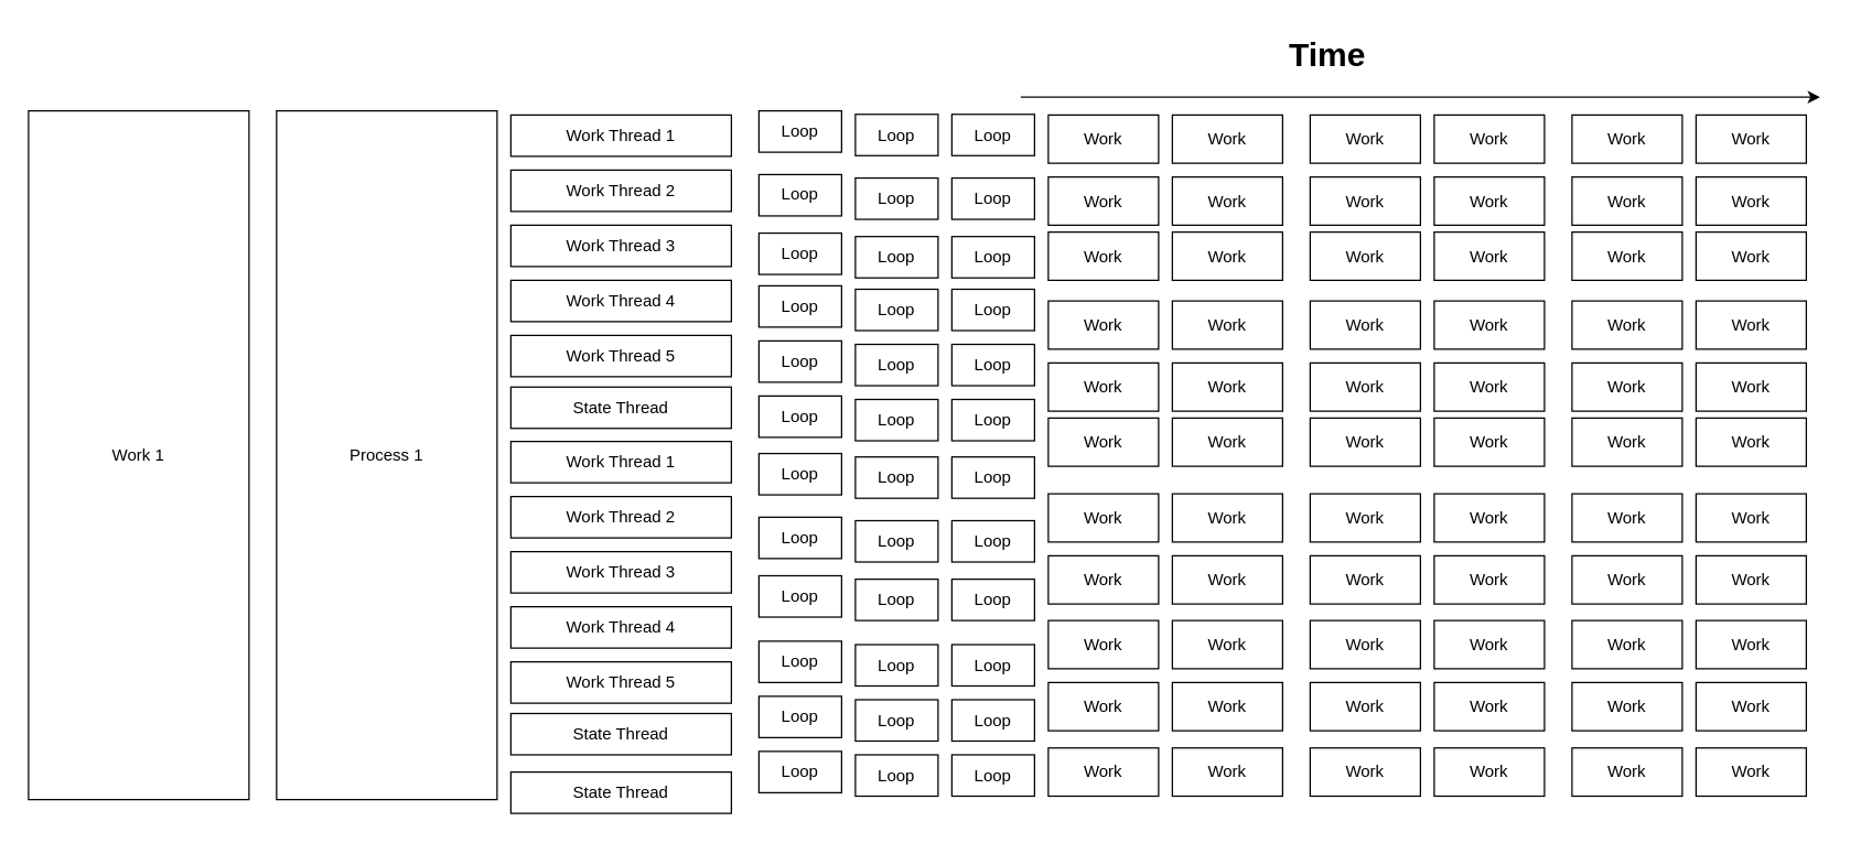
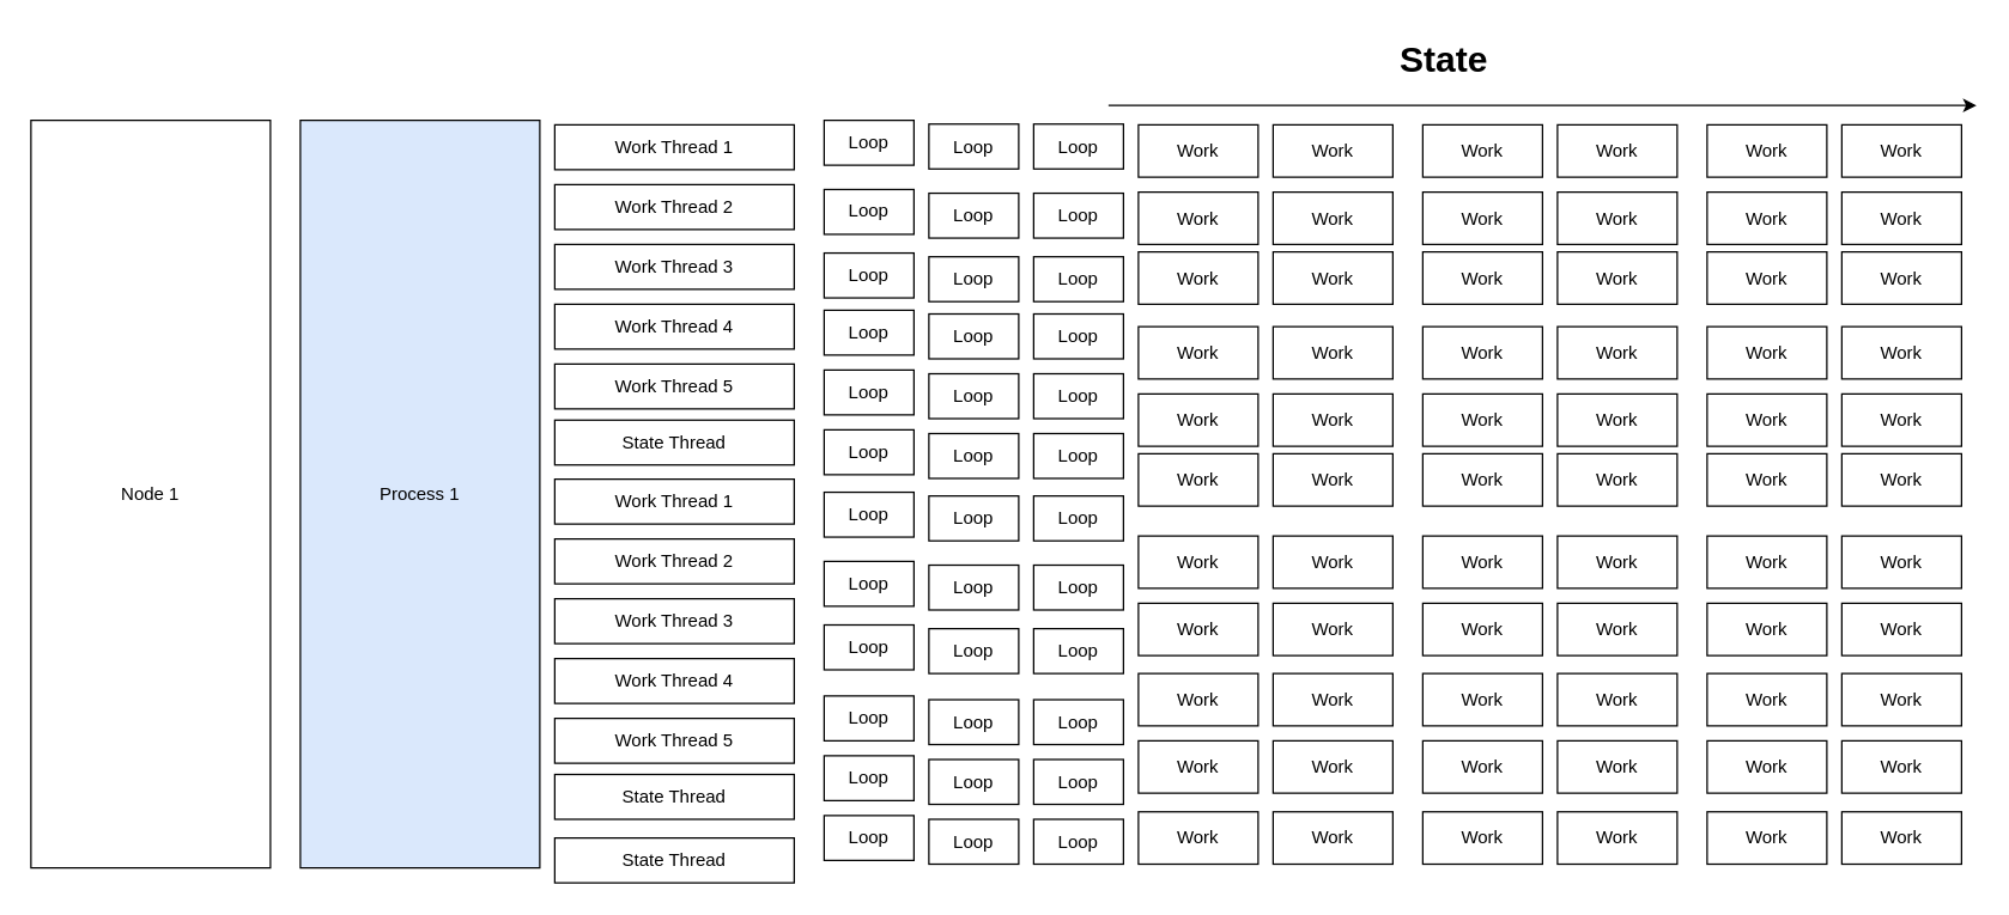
  <mxCell id="0" />
  <mxCell id="1" parent="0" />
- <mxCell id="2" value="Process 1" style="rounded=0;whiteSpace=wrap;html=1;" parent="1" vertex="1"><mxGeometry x="200" y="80" width="160" height="500" as="geometry" /></mxCell>
- <mxCell id="3" value="Work 1" style="rounded=0;whiteSpace=wrap;html=1;" parent="1" vertex="1"><mxGeometry x="20" y="80" width="160" height="500" as="geometry" /></mxCell>
+ <mxCell id="2" value="Process 1" style="rounded=0;whiteSpace=wrap;html=1;fillColor=#dae8fc;" parent="1" vertex="1"><mxGeometry x="200" y="80" width="160" height="500" as="geometry" /></mxCell>
+ <mxCell id="3" value="Node 1" style="rounded=0;whiteSpace=wrap;html=1;" parent="1" vertex="1"><mxGeometry x="20" y="80" width="160" height="500" as="geometry" /></mxCell>
  <mxCell id="4" value="Work Thread 4" style="rounded=0;whiteSpace=wrap;html=1;" parent="1" vertex="1"><mxGeometry x="370" y="203" width="160" height="30" as="geometry" /></mxCell>
  <mxCell id="5" value="Work Thread 5" style="rounded=0;whiteSpace=wrap;html=1;" parent="1" vertex="1"><mxGeometry x="370" y="243" width="160" height="30" as="geometry" /></mxCell>
  <mxCell id="6" value="State Thread" style="rounded=0;whiteSpace=wrap;html=1;" parent="1" vertex="1"><mxGeometry x="370" y="280.5" width="160" height="30" as="geometry" /></mxCell>
  <mxCell id="7" value="Work" style="rounded=0;whiteSpace=wrap;html=1;" parent="1" vertex="1"><mxGeometry x="760" y="83" width="80" height="35" as="geometry" /></mxCell>
  <mxCell id="8" value="Work" style="rounded=0;whiteSpace=wrap;html=1;" parent="1" vertex="1"><mxGeometry x="850" y="83" width="80" height="35" as="geometry" /></mxCell>
  <mxCell id="9" value="Work" style="rounded=0;whiteSpace=wrap;html=1;" parent="1" vertex="1"><mxGeometry x="760" y="128" width="80" height="35" as="geometry" /></mxCell>
  <mxCell id="10" value="Work" style="rounded=0;whiteSpace=wrap;html=1;" parent="1" vertex="1"><mxGeometry x="850" y="128" width="80" height="35" as="geometry" /></mxCell>
  <mxCell id="11" value="Work" style="rounded=0;whiteSpace=wrap;html=1;" parent="1" vertex="1"><mxGeometry x="760" y="168" width="80" height="35" as="geometry" /></mxCell>
  <mxCell id="12" value="Work" style="rounded=0;whiteSpace=wrap;html=1;" parent="1" vertex="1"><mxGeometry x="850" y="168" width="80" height="35" as="geometry" /></mxCell>
  <mxCell id="13" value="Work" style="rounded=0;whiteSpace=wrap;html=1;" parent="1" vertex="1"><mxGeometry x="760" y="218" width="80" height="35" as="geometry" /></mxCell>
  <mxCell id="14" value="Work" style="rounded=0;whiteSpace=wrap;html=1;" parent="1" vertex="1"><mxGeometry x="850" y="218" width="80" height="35" as="geometry" /></mxCell>
  <mxCell id="15" value="Work" style="rounded=0;whiteSpace=wrap;html=1;" parent="1" vertex="1"><mxGeometry x="760" y="263" width="80" height="35" as="geometry" /></mxCell>
  <mxCell id="16" value="Work" style="rounded=0;whiteSpace=wrap;html=1;" parent="1" vertex="1"><mxGeometry x="850" y="263" width="80" height="35" as="geometry" /></mxCell>
  <mxCell id="17" value="Work" style="rounded=0;whiteSpace=wrap;html=1;" parent="1" vertex="1"><mxGeometry x="760" y="303" width="80" height="35" as="geometry" /></mxCell>
  <mxCell id="18" value="Work" style="rounded=0;whiteSpace=wrap;html=1;" parent="1" vertex="1"><mxGeometry x="850" y="303" width="80" height="35" as="geometry" /></mxCell>
  <mxCell id="19" value="Work" style="rounded=0;whiteSpace=wrap;html=1;" parent="1" vertex="1"><mxGeometry x="760" y="358" width="80" height="35" as="geometry" /></mxCell>
  <mxCell id="20" value="Work" style="rounded=0;whiteSpace=wrap;html=1;" parent="1" vertex="1"><mxGeometry x="850" y="358" width="80" height="35" as="geometry" /></mxCell>
  <mxCell id="21" value="Work" style="rounded=0;whiteSpace=wrap;html=1;" parent="1" vertex="1"><mxGeometry x="760" y="403" width="80" height="35" as="geometry" /></mxCell>
  <mxCell id="22" value="Work" style="rounded=0;whiteSpace=wrap;html=1;" parent="1" vertex="1"><mxGeometry x="850" y="403" width="80" height="35" as="geometry" /></mxCell>
  <mxCell id="23" value="Work" style="rounded=0;whiteSpace=wrap;html=1;" parent="1" vertex="1"><mxGeometry x="950" y="83" width="80" height="35" as="geometry" /></mxCell>
  <mxCell id="24" value="Work" style="rounded=0;whiteSpace=wrap;html=1;" parent="1" vertex="1"><mxGeometry x="1040" y="83" width="80" height="35" as="geometry" /></mxCell>
  <mxCell id="25" value="Work" style="rounded=0;whiteSpace=wrap;html=1;" parent="1" vertex="1"><mxGeometry x="950" y="128" width="80" height="35" as="geometry" /></mxCell>
  <mxCell id="26" value="Work" style="rounded=0;whiteSpace=wrap;html=1;" parent="1" vertex="1"><mxGeometry x="1040" y="128" width="80" height="35" as="geometry" /></mxCell>
  <mxCell id="27" value="Work" style="rounded=0;whiteSpace=wrap;html=1;" parent="1" vertex="1"><mxGeometry x="950" y="168" width="80" height="35" as="geometry" /></mxCell>
  <mxCell id="28" value="Work" style="rounded=0;whiteSpace=wrap;html=1;" parent="1" vertex="1"><mxGeometry x="1040" y="168" width="80" height="35" as="geometry" /></mxCell>
  <mxCell id="29" value="Work" style="rounded=0;whiteSpace=wrap;html=1;" parent="1" vertex="1"><mxGeometry x="950" y="218" width="80" height="35" as="geometry" /></mxCell>
  <mxCell id="30" value="Work" style="rounded=0;whiteSpace=wrap;html=1;" parent="1" vertex="1"><mxGeometry x="1040" y="218" width="80" height="35" as="geometry" /></mxCell>
  <mxCell id="31" value="Work" style="rounded=0;whiteSpace=wrap;html=1;" parent="1" vertex="1"><mxGeometry x="950" y="263" width="80" height="35" as="geometry" /></mxCell>
  <mxCell id="32" value="Work" style="rounded=0;whiteSpace=wrap;html=1;" parent="1" vertex="1"><mxGeometry x="1040" y="263" width="80" height="35" as="geometry" /></mxCell>
  <mxCell id="33" value="Work" style="rounded=0;whiteSpace=wrap;html=1;" parent="1" vertex="1"><mxGeometry x="950" y="303" width="80" height="35" as="geometry" /></mxCell>
  <mxCell id="34" value="Work" style="rounded=0;whiteSpace=wrap;html=1;" parent="1" vertex="1"><mxGeometry x="1040" y="303" width="80" height="35" as="geometry" /></mxCell>
  <mxCell id="35" value="Work" style="rounded=0;whiteSpace=wrap;html=1;" parent="1" vertex="1"><mxGeometry x="950" y="358" width="80" height="35" as="geometry" /></mxCell>
  <mxCell id="36" value="Work" style="rounded=0;whiteSpace=wrap;html=1;" parent="1" vertex="1"><mxGeometry x="1040" y="358" width="80" height="35" as="geometry" /></mxCell>
  <mxCell id="37" value="Work" style="rounded=0;whiteSpace=wrap;html=1;" parent="1" vertex="1"><mxGeometry x="950" y="403" width="80" height="35" as="geometry" /></mxCell>
  <mxCell id="38" value="Work" style="rounded=0;whiteSpace=wrap;html=1;" parent="1" vertex="1"><mxGeometry x="1040" y="403" width="80" height="35" as="geometry" /></mxCell>
  <mxCell id="39" value="Work" style="rounded=0;whiteSpace=wrap;html=1;" parent="1" vertex="1"><mxGeometry x="1140" y="83" width="80" height="35" as="geometry" /></mxCell>
  <mxCell id="40" value="Work" style="rounded=0;whiteSpace=wrap;html=1;" parent="1" vertex="1"><mxGeometry x="1230" y="83" width="80" height="35" as="geometry" /></mxCell>
  <mxCell id="41" value="Work" style="rounded=0;whiteSpace=wrap;html=1;" parent="1" vertex="1"><mxGeometry x="1140" y="128" width="80" height="35" as="geometry" /></mxCell>
  <mxCell id="42" value="Work" style="rounded=0;whiteSpace=wrap;html=1;" parent="1" vertex="1"><mxGeometry x="1230" y="128" width="80" height="35" as="geometry" /></mxCell>
  <mxCell id="43" value="Work" style="rounded=0;whiteSpace=wrap;html=1;" parent="1" vertex="1"><mxGeometry x="1140" y="168" width="80" height="35" as="geometry" /></mxCell>
  <mxCell id="44" value="Work" style="rounded=0;whiteSpace=wrap;html=1;" parent="1" vertex="1"><mxGeometry x="1230" y="168" width="80" height="35" as="geometry" /></mxCell>
  <mxCell id="45" value="Work" style="rounded=0;whiteSpace=wrap;html=1;" parent="1" vertex="1"><mxGeometry x="1140" y="218" width="80" height="35" as="geometry" /></mxCell>
  <mxCell id="46" value="Work" style="rounded=0;whiteSpace=wrap;html=1;" parent="1" vertex="1"><mxGeometry x="1230" y="218" width="80" height="35" as="geometry" /></mxCell>
  <mxCell id="47" value="Work" style="rounded=0;whiteSpace=wrap;html=1;" parent="1" vertex="1"><mxGeometry x="1140" y="263" width="80" height="35" as="geometry" /></mxCell>
  <mxCell id="48" value="Work" style="rounded=0;whiteSpace=wrap;html=1;" parent="1" vertex="1"><mxGeometry x="1230" y="263" width="80" height="35" as="geometry" /></mxCell>
  <mxCell id="49" value="Work" style="rounded=0;whiteSpace=wrap;html=1;" parent="1" vertex="1"><mxGeometry x="1140" y="303" width="80" height="35" as="geometry" /></mxCell>
  <mxCell id="50" value="Work" style="rounded=0;whiteSpace=wrap;html=1;" parent="1" vertex="1"><mxGeometry x="1230" y="303" width="80" height="35" as="geometry" /></mxCell>
  <mxCell id="51" value="Work" style="rounded=0;whiteSpace=wrap;html=1;" parent="1" vertex="1"><mxGeometry x="1140" y="358" width="80" height="35" as="geometry" /></mxCell>
  <mxCell id="52" value="Work" style="rounded=0;whiteSpace=wrap;html=1;" parent="1" vertex="1"><mxGeometry x="1230" y="358" width="80" height="35" as="geometry" /></mxCell>
  <mxCell id="53" value="Work" style="rounded=0;whiteSpace=wrap;html=1;" parent="1" vertex="1"><mxGeometry x="1140" y="403" width="80" height="35" as="geometry" /></mxCell>
  <mxCell id="54" value="Work" style="rounded=0;whiteSpace=wrap;html=1;" parent="1" vertex="1"><mxGeometry x="1230" y="403" width="80" height="35" as="geometry" /></mxCell>
  <mxCell id="55" value="" style="endArrow=classic;html=1;rounded=0;" parent="1" edge="1"><mxGeometry width="50" height="50" relative="1" as="geometry"><mxPoint x="740" y="70" as="sourcePoint" /><mxPoint x="1320" y="70" as="targetPoint" /></mxGeometry></mxCell>
- <mxCell id="56" value="&lt;h1&gt;Time&lt;/h1&gt;" style="text;html=1;strokeColor=none;fillColor=none;spacing=5;spacingTop=-20;whiteSpace=wrap;overflow=hidden;rounded=0;" parent="1" vertex="1"><mxGeometry x="930" y="20" width="190" height="40" as="geometry" /></mxCell>
+ <mxCell id="56" value="&lt;h1&gt;State&lt;/h1&gt;" style="text;html=1;strokeColor=none;fillColor=none;spacing=5;spacingTop=-20;whiteSpace=wrap;overflow=hidden;rounded=0;" parent="1" vertex="1"><mxGeometry x="930" y="20" width="190" height="40" as="geometry" /></mxCell>
  <mxCell id="57" value="Loop" style="rounded=0;whiteSpace=wrap;html=1;" parent="1" vertex="1"><mxGeometry x="550" y="328.75" width="60" height="30" as="geometry" /></mxCell>
  <mxCell id="58" value="Loop" style="rounded=0;whiteSpace=wrap;html=1;" parent="1" vertex="1"><mxGeometry x="620" y="331.25" width="60" height="30" as="geometry" /></mxCell>
  <mxCell id="59" value="Loop" style="rounded=0;whiteSpace=wrap;html=1;" parent="1" vertex="1"><mxGeometry x="690" y="331.25" width="60" height="30" as="geometry" /></mxCell>
  <mxCell id="60" value="Loop" style="rounded=0;whiteSpace=wrap;html=1;" parent="1" vertex="1"><mxGeometry x="550" y="375" width="60" height="30" as="geometry" /></mxCell>
  <mxCell id="61" value="Loop" style="rounded=0;whiteSpace=wrap;html=1;" parent="1" vertex="1"><mxGeometry x="620" y="377.5" width="60" height="30" as="geometry" /></mxCell>
  <mxCell id="62" value="Loop" style="rounded=0;whiteSpace=wrap;html=1;" parent="1" vertex="1"><mxGeometry x="690" y="377.5" width="60" height="30" as="geometry" /></mxCell>
  <mxCell id="63" value="Loop" style="rounded=0;whiteSpace=wrap;html=1;" parent="1" vertex="1"><mxGeometry x="550" y="417.5" width="60" height="30" as="geometry" /></mxCell>
  <mxCell id="64" value="Loop" style="rounded=0;whiteSpace=wrap;html=1;" parent="1" vertex="1"><mxGeometry x="620" y="420" width="60" height="30" as="geometry" /></mxCell>
  <mxCell id="65" value="Loop" style="rounded=0;whiteSpace=wrap;html=1;" parent="1" vertex="1"><mxGeometry x="690" y="420" width="60" height="30" as="geometry" /></mxCell>
  <mxCell id="66" value="Loop" style="rounded=0;whiteSpace=wrap;html=1;" parent="1" vertex="1"><mxGeometry x="550" y="465" width="60" height="30" as="geometry" /></mxCell>
  <mxCell id="67" value="Loop" style="rounded=0;whiteSpace=wrap;html=1;" parent="1" vertex="1"><mxGeometry x="620" y="467.5" width="60" height="30" as="geometry" /></mxCell>
  <mxCell id="68" value="Loop" style="rounded=0;whiteSpace=wrap;html=1;" parent="1" vertex="1"><mxGeometry x="690" y="467.5" width="60" height="30" as="geometry" /></mxCell>
  <mxCell id="69" value="Loop" style="rounded=0;whiteSpace=wrap;html=1;" parent="1" vertex="1"><mxGeometry x="550" y="505" width="60" height="30" as="geometry" /></mxCell>
  <mxCell id="70" value="Loop" style="rounded=0;whiteSpace=wrap;html=1;" parent="1" vertex="1"><mxGeometry x="620" y="507.5" width="60" height="30" as="geometry" /></mxCell>
  <mxCell id="71" value="Loop" style="rounded=0;whiteSpace=wrap;html=1;" parent="1" vertex="1"><mxGeometry x="690" y="507.5" width="60" height="30" as="geometry" /></mxCell>
  <mxCell id="72" value="Loop" style="rounded=0;whiteSpace=wrap;html=1;" parent="1" vertex="1"><mxGeometry x="550" y="545" width="60" height="30" as="geometry" /></mxCell>
  <mxCell id="73" value="Loop" style="rounded=0;whiteSpace=wrap;html=1;" parent="1" vertex="1"><mxGeometry x="620" y="547.5" width="60" height="30" as="geometry" /></mxCell>
  <mxCell id="74" value="Loop" style="rounded=0;whiteSpace=wrap;html=1;" parent="1" vertex="1"><mxGeometry x="690" y="547.5" width="60" height="30" as="geometry" /></mxCell>
  <mxCell id="75" value="Work Thread 1" style="rounded=0;whiteSpace=wrap;html=1;" vertex="1" parent="1"><mxGeometry x="370" y="83" width="160" height="30" as="geometry" /></mxCell>
  <mxCell id="76" value="Work Thread 2" style="rounded=0;whiteSpace=wrap;html=1;" vertex="1" parent="1"><mxGeometry x="370" y="123" width="160" height="30" as="geometry" /></mxCell>
  <mxCell id="77" value="Work Thread 3" style="rounded=0;whiteSpace=wrap;html=1;" vertex="1" parent="1"><mxGeometry x="370" y="163" width="160" height="30" as="geometry" /></mxCell>
  <mxCell id="78" value="Work" style="rounded=0;whiteSpace=wrap;html=1;" vertex="1" parent="1"><mxGeometry x="760" y="450" width="80" height="35" as="geometry" /></mxCell>
  <mxCell id="79" value="Work" style="rounded=0;whiteSpace=wrap;html=1;" vertex="1" parent="1"><mxGeometry x="850" y="450" width="80" height="35" as="geometry" /></mxCell>
  <mxCell id="80" value="Work" style="rounded=0;whiteSpace=wrap;html=1;" vertex="1" parent="1"><mxGeometry x="760" y="495" width="80" height="35" as="geometry" /></mxCell>
  <mxCell id="81" value="Work" style="rounded=0;whiteSpace=wrap;html=1;" vertex="1" parent="1"><mxGeometry x="850" y="495" width="80" height="35" as="geometry" /></mxCell>
  <mxCell id="82" value="Work" style="rounded=0;whiteSpace=wrap;html=1;" vertex="1" parent="1"><mxGeometry x="950" y="450" width="80" height="35" as="geometry" /></mxCell>
  <mxCell id="83" value="Work" style="rounded=0;whiteSpace=wrap;html=1;" vertex="1" parent="1"><mxGeometry x="1040" y="450" width="80" height="35" as="geometry" /></mxCell>
  <mxCell id="84" value="Work" style="rounded=0;whiteSpace=wrap;html=1;" vertex="1" parent="1"><mxGeometry x="950" y="495" width="80" height="35" as="geometry" /></mxCell>
  <mxCell id="85" value="Work" style="rounded=0;whiteSpace=wrap;html=1;" vertex="1" parent="1"><mxGeometry x="1040" y="495" width="80" height="35" as="geometry" /></mxCell>
  <mxCell id="86" value="Work" style="rounded=0;whiteSpace=wrap;html=1;" vertex="1" parent="1"><mxGeometry x="1140" y="450" width="80" height="35" as="geometry" /></mxCell>
  <mxCell id="87" value="Work" style="rounded=0;whiteSpace=wrap;html=1;" vertex="1" parent="1"><mxGeometry x="1230" y="450" width="80" height="35" as="geometry" /></mxCell>
  <mxCell id="88" value="Work" style="rounded=0;whiteSpace=wrap;html=1;" vertex="1" parent="1"><mxGeometry x="1140" y="495" width="80" height="35" as="geometry" /></mxCell>
  <mxCell id="89" value="Work" style="rounded=0;whiteSpace=wrap;html=1;" vertex="1" parent="1"><mxGeometry x="1230" y="495" width="80" height="35" as="geometry" /></mxCell>
  <mxCell id="90" value="Work" style="rounded=0;whiteSpace=wrap;html=1;" vertex="1" parent="1"><mxGeometry x="760" y="542.5" width="80" height="35" as="geometry" /></mxCell>
  <mxCell id="91" value="Work" style="rounded=0;whiteSpace=wrap;html=1;" vertex="1" parent="1"><mxGeometry x="850" y="542.5" width="80" height="35" as="geometry" /></mxCell>
  <mxCell id="92" value="Work" style="rounded=0;whiteSpace=wrap;html=1;" vertex="1" parent="1"><mxGeometry x="950" y="542.5" width="80" height="35" as="geometry" /></mxCell>
  <mxCell id="93" value="Work" style="rounded=0;whiteSpace=wrap;html=1;" vertex="1" parent="1"><mxGeometry x="1040" y="542.5" width="80" height="35" as="geometry" /></mxCell>
  <mxCell id="94" value="Work" style="rounded=0;whiteSpace=wrap;html=1;" vertex="1" parent="1"><mxGeometry x="1140" y="542.5" width="80" height="35" as="geometry" /></mxCell>
  <mxCell id="95" value="Work" style="rounded=0;whiteSpace=wrap;html=1;" vertex="1" parent="1"><mxGeometry x="1230" y="542.5" width="80" height="35" as="geometry" /></mxCell>
  <mxCell id="96" value="Work Thread 4" style="rounded=0;whiteSpace=wrap;html=1;" vertex="1" parent="1"><mxGeometry x="370" y="440" width="160" height="30" as="geometry" /></mxCell>
  <mxCell id="97" value="Work Thread 5" style="rounded=0;whiteSpace=wrap;html=1;" vertex="1" parent="1"><mxGeometry x="370" y="480" width="160" height="30" as="geometry" /></mxCell>
  <mxCell id="98" value="State Thread" style="rounded=0;whiteSpace=wrap;html=1;" vertex="1" parent="1"><mxGeometry x="370" y="517.5" width="160" height="30" as="geometry" /></mxCell>
  <mxCell id="99" value="Work Thread 1" style="rounded=0;whiteSpace=wrap;html=1;" vertex="1" parent="1"><mxGeometry x="370" y="320" width="160" height="30" as="geometry" /></mxCell>
  <mxCell id="100" value="Work Thread 2" style="rounded=0;whiteSpace=wrap;html=1;" vertex="1" parent="1"><mxGeometry x="370" y="360" width="160" height="30" as="geometry" /></mxCell>
  <mxCell id="101" value="Work Thread 3" style="rounded=0;whiteSpace=wrap;html=1;" vertex="1" parent="1"><mxGeometry x="370" y="400" width="160" height="30" as="geometry" /></mxCell>
  <mxCell id="102" value="Loop" style="rounded=0;whiteSpace=wrap;html=1;" vertex="1" parent="1"><mxGeometry x="550" y="80" width="60" height="30" as="geometry" /></mxCell>
  <mxCell id="103" value="Loop" style="rounded=0;whiteSpace=wrap;html=1;" vertex="1" parent="1"><mxGeometry x="620" y="82.5" width="60" height="30" as="geometry" /></mxCell>
  <mxCell id="104" value="Loop" style="rounded=0;whiteSpace=wrap;html=1;" vertex="1" parent="1"><mxGeometry x="690" y="82.5" width="60" height="30" as="geometry" /></mxCell>
  <mxCell id="105" value="Loop" style="rounded=0;whiteSpace=wrap;html=1;" vertex="1" parent="1"><mxGeometry x="550" y="126.25" width="60" height="30" as="geometry" /></mxCell>
  <mxCell id="106" value="Loop" style="rounded=0;whiteSpace=wrap;html=1;" vertex="1" parent="1"><mxGeometry x="620" y="128.75" width="60" height="30" as="geometry" /></mxCell>
  <mxCell id="107" value="Loop" style="rounded=0;whiteSpace=wrap;html=1;" vertex="1" parent="1"><mxGeometry x="690" y="128.75" width="60" height="30" as="geometry" /></mxCell>
  <mxCell id="108" value="Loop" style="rounded=0;whiteSpace=wrap;html=1;" vertex="1" parent="1"><mxGeometry x="550" y="168.75" width="60" height="30" as="geometry" /></mxCell>
  <mxCell id="109" value="Loop" style="rounded=0;whiteSpace=wrap;html=1;" vertex="1" parent="1"><mxGeometry x="620" y="171.25" width="60" height="30" as="geometry" /></mxCell>
  <mxCell id="110" value="Loop" style="rounded=0;whiteSpace=wrap;html=1;" vertex="1" parent="1"><mxGeometry x="690" y="171.25" width="60" height="30" as="geometry" /></mxCell>
  <mxCell id="111" value="Loop" style="rounded=0;whiteSpace=wrap;html=1;" vertex="1" parent="1"><mxGeometry x="550" y="207" width="60" height="30" as="geometry" /></mxCell>
  <mxCell id="112" value="Loop" style="rounded=0;whiteSpace=wrap;html=1;" vertex="1" parent="1"><mxGeometry x="620" y="209.5" width="60" height="30" as="geometry" /></mxCell>
  <mxCell id="113" value="Loop" style="rounded=0;whiteSpace=wrap;html=1;" vertex="1" parent="1"><mxGeometry x="690" y="209.5" width="60" height="30" as="geometry" /></mxCell>
  <mxCell id="114" value="Loop" style="rounded=0;whiteSpace=wrap;html=1;" vertex="1" parent="1"><mxGeometry x="550" y="247" width="60" height="30" as="geometry" /></mxCell>
  <mxCell id="115" value="Loop" style="rounded=0;whiteSpace=wrap;html=1;" vertex="1" parent="1"><mxGeometry x="620" y="249.5" width="60" height="30" as="geometry" /></mxCell>
  <mxCell id="116" value="Loop" style="rounded=0;whiteSpace=wrap;html=1;" vertex="1" parent="1"><mxGeometry x="690" y="249.5" width="60" height="30" as="geometry" /></mxCell>
  <mxCell id="117" value="Loop" style="rounded=0;whiteSpace=wrap;html=1;" vertex="1" parent="1"><mxGeometry x="550" y="287" width="60" height="30" as="geometry" /></mxCell>
  <mxCell id="118" value="Loop" style="rounded=0;whiteSpace=wrap;html=1;" vertex="1" parent="1"><mxGeometry x="620" y="289.5" width="60" height="30" as="geometry" /></mxCell>
  <mxCell id="119" value="Loop" style="rounded=0;whiteSpace=wrap;html=1;" vertex="1" parent="1"><mxGeometry x="690" y="289.5" width="60" height="30" as="geometry" /></mxCell>
  <mxCell id="120" value="State Thread" style="rounded=0;whiteSpace=wrap;html=1;" vertex="1" parent="1"><mxGeometry x="370" y="560" width="160" height="30" as="geometry" /></mxCell>
